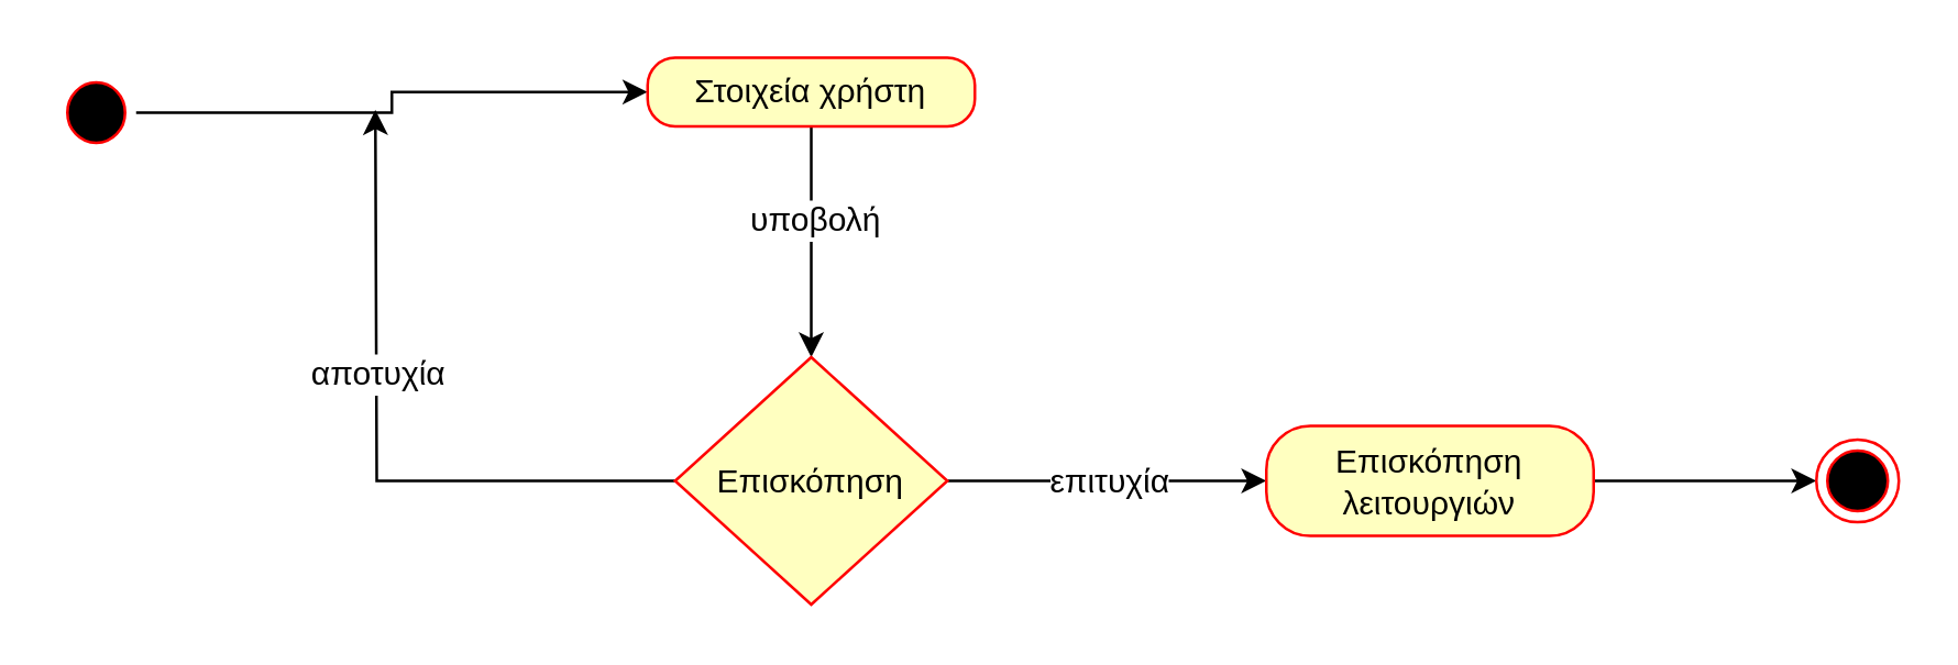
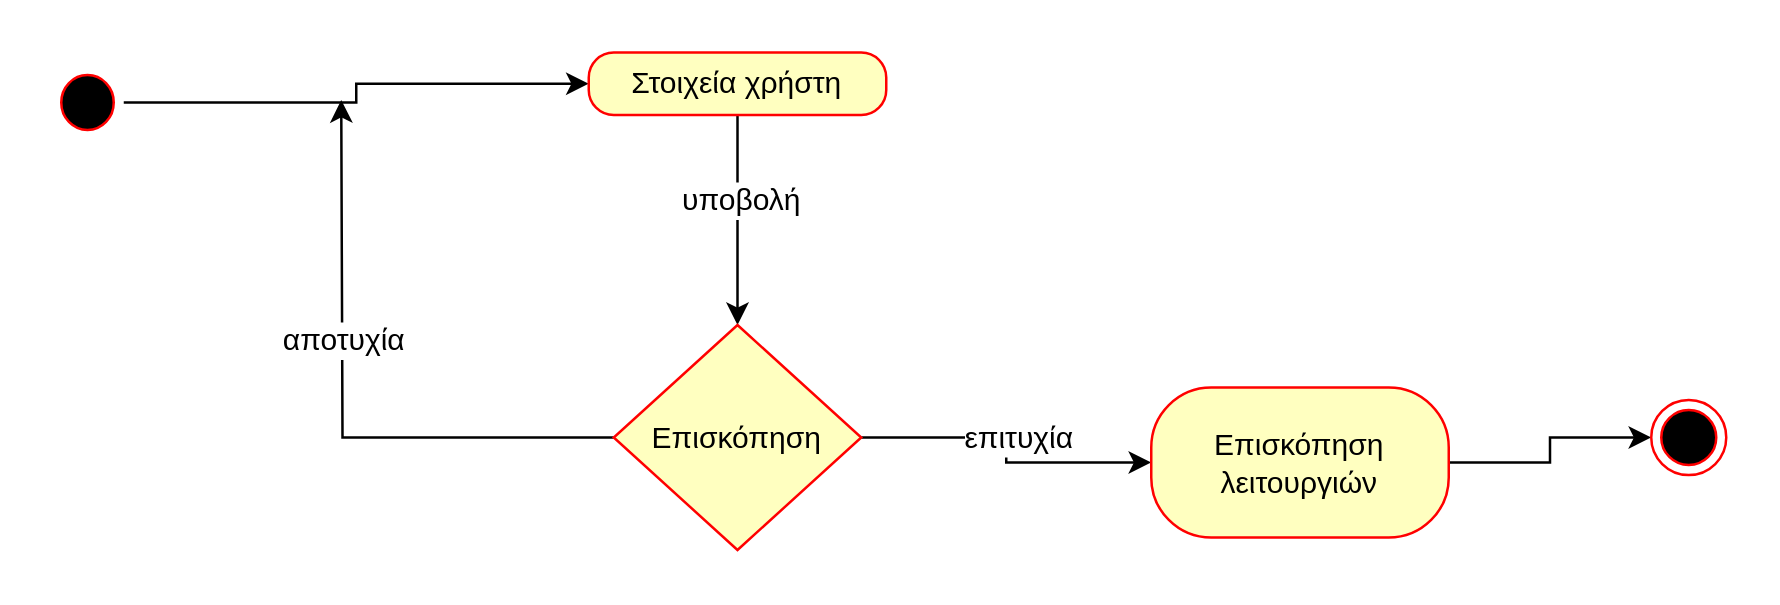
  <mxCell id="0" />
  <mxCell id="1" parent="0" />
  <mxCell id="2" style="edgeStyle=orthogonalEdgeStyle;rounded=0;orthogonalLoop=1;jettySize=auto;html=1;exitX=1;exitY=0.5;exitDx=0;exitDy=0;entryX=0;entryY=0.5;entryDx=0;entryDy=0;" edge="1" parent="1" source="3" target="6"><mxGeometry relative="1" as="geometry" /></mxCell>
  <mxCell id="3" value="" style="ellipse;html=1;shape=startState;fillColor=#000000;strokeColor=#ff0000;" vertex="1" parent="1"><mxGeometry x="20" y="25.5" width="29" height="30" as="geometry" /></mxCell>
  <mxCell id="4" style="edgeStyle=orthogonalEdgeStyle;rounded=0;orthogonalLoop=1;jettySize=auto;html=1;exitX=0.5;exitY=1;exitDx=0;exitDy=0;entryX=0.5;entryY=0;entryDx=0;entryDy=0;" edge="1" parent="1" source="6" target="11"><mxGeometry relative="1" as="geometry"><Array as="points"><mxPoint x="294" y="81" /><mxPoint x="294" y="81" /></Array></mxGeometry></mxCell>
  <mxCell id="5" value="υποβολή" style="text;html=1;resizable=0;points=[];align=center;verticalAlign=middle;labelBackgroundColor=#ffffff;" vertex="1" connectable="0" parent="4"><mxGeometry x="-0.302" y="-2" relative="1" as="geometry"><mxPoint x="2.5" y="5" as="offset" /></mxGeometry></mxCell>
  <mxCell id="6" value="Στοιχεία χρήστη" style="rounded=1;whiteSpace=wrap;html=1;arcSize=40;fontColor=#000000;fillColor=#ffffc0;strokeColor=#ff0000;" vertex="1" parent="1"><mxGeometry x="235" y="20.5" width="119" height="25" as="geometry" /></mxCell>
  <mxCell id="7" style="edgeStyle=orthogonalEdgeStyle;rounded=0;orthogonalLoop=1;jettySize=auto;html=1;exitX=0;exitY=0.5;exitDx=0;exitDy=0;" edge="1" parent="1" source="11"><mxGeometry relative="1" as="geometry"><mxPoint x="136" y="39.5" as="targetPoint" /></mxGeometry></mxCell>
  <mxCell id="8" value="αποτυχία" style="text;html=1;resizable=0;points=[];align=center;verticalAlign=middle;labelBackgroundColor=#ffffff;" vertex="1" connectable="0" parent="7"><mxGeometry x="0.098" y="-1" relative="1" as="geometry"><mxPoint x="-1" y="-13.5" as="offset" /></mxGeometry></mxCell>
  <mxCell id="9" style="edgeStyle=orthogonalEdgeStyle;rounded=0;orthogonalLoop=1;jettySize=auto;html=1;exitX=1;exitY=0.5;exitDx=0;exitDy=0;" edge="1" parent="1" source="11" target="13"><mxGeometry relative="1" as="geometry" /></mxCell>
  <mxCell id="10" value="επιτυχία" style="text;html=1;resizable=0;points=[];align=center;verticalAlign=middle;labelBackgroundColor=#ffffff;" vertex="1" connectable="0" parent="9"><mxGeometry x="-0.181" y="1" relative="1" as="geometry"><mxPoint x="10.5" y="1" as="offset" /></mxGeometry></mxCell>
  <mxCell id="11" value="Επισκόπηση" style="rhombus;whiteSpace=wrap;html=1;fillColor=#ffffc0;strokeColor=#ff0000;" vertex="1" parent="1"><mxGeometry x="245" y="129.5" width="99" height="90" as="geometry" /></mxCell>
  <mxCell id="12" style="edgeStyle=orthogonalEdgeStyle;rounded=0;orthogonalLoop=1;jettySize=auto;html=1;exitX=1;exitY=0.5;exitDx=0;exitDy=0;" edge="1" parent="1" source="13" target="14"><mxGeometry relative="1" as="geometry" /></mxCell>
- <mxCell id="13" value="Επισκόπηση λειτουργιών" style="rounded=1;whiteSpace=wrap;html=1;arcSize=40;fontColor=#000000;fillColor=#ffffc0;strokeColor=#ff0000;" vertex="1" parent="1"><mxGeometry x="460" y="154.5" width="119" height="40" as="geometry" /></mxCell>
+ <mxCell id="13" value="Επισκόπηση λειτουργιών" style="rounded=1;whiteSpace=wrap;html=1;arcSize=40;fontColor=#000000;fillColor=#ffffc0;strokeColor=#ff0000;" vertex="1" parent="1"><mxGeometry x="460" y="154.5" width="119" height="60" as="geometry" /></mxCell>
  <mxCell id="14" value="" style="ellipse;html=1;shape=endState;fillColor=#000000;strokeColor=#ff0000;" vertex="1" parent="1"><mxGeometry x="660" y="159.5" width="30" height="30" as="geometry" /></mxCell>
